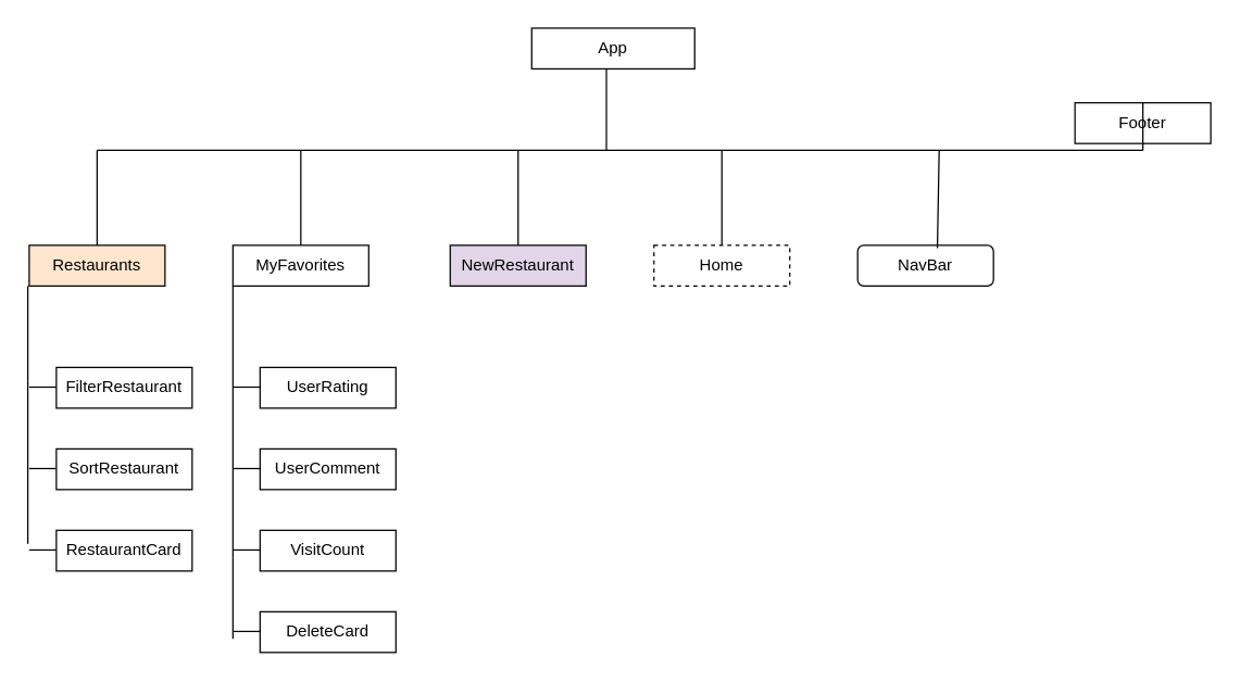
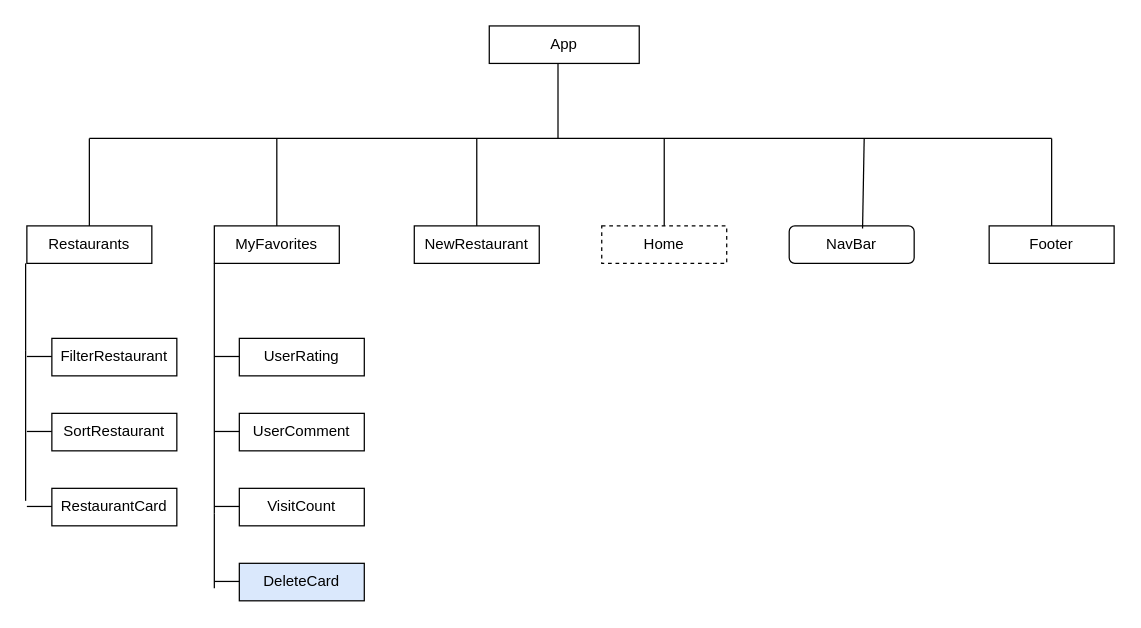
  <mxCell id="0" />
  <mxCell id="1" parent="0" />
  <mxCell id="2" value="App" style="rounded=0;whiteSpace=wrap;html=1;" vertex="1" parent="1"><mxGeometry x="391" y="20" width="120" height="30" as="geometry" /></mxCell>
  <mxCell id="3" value="" style="endArrow=none;html=1;" edge="1" parent="1"><mxGeometry width="50" height="50" relative="1" as="geometry"><mxPoint x="446" y="110" as="sourcePoint" /><mxPoint x="446" y="50" as="targetPoint" /></mxGeometry></mxCell>
  <mxCell id="4" value="" style="endArrow=none;html=1;" edge="1" parent="1"><mxGeometry width="50" height="50" relative="1" as="geometry"><mxPoint x="71" y="110" as="sourcePoint" /><mxPoint x="841" y="110" as="targetPoint" /></mxGeometry></mxCell>
  <mxCell id="5" value="" style="endArrow=none;html=1;" edge="1" parent="1"><mxGeometry width="50" height="50" relative="1" as="geometry"><mxPoint x="71" y="180" as="sourcePoint" /><mxPoint x="71" y="110" as="targetPoint" /></mxGeometry></mxCell>
- <mxCell id="6" value="Restaurants" style="rounded=0;whiteSpace=wrap;html=1;fillColor=#ffe6cc;" vertex="1" parent="1"><mxGeometry y="180" width="100" height="30" as="geometry" x="21" /></mxCell>
+ <mxCell id="6" value="Restaurants" style="rounded=0;whiteSpace=wrap;html=1;" vertex="1" parent="1"><mxGeometry y="180" width="100" height="30" as="geometry" x="21" /></mxCell>
  <mxCell id="7" value="" style="endArrow=none;html=1;" edge="1" parent="1"><mxGeometry width="50" height="50" relative="1" as="geometry"><mxPoint x="221" y="180" as="sourcePoint" /><mxPoint x="221" y="110" as="targetPoint" /></mxGeometry></mxCell>
  <mxCell id="8" value="MyFavorites" style="rounded=0;whiteSpace=wrap;html=1;" vertex="1" parent="1"><mxGeometry x="171" y="180" width="100" height="30" as="geometry" /></mxCell>
  <mxCell id="9" value="" style="endArrow=none;html=1;" edge="1" parent="1"><mxGeometry width="50" height="50" relative="1" as="geometry"><mxPoint x="381" y="180" as="sourcePoint" /><mxPoint x="381" y="110" as="targetPoint" /></mxGeometry></mxCell>
- <mxCell id="10" value="NewRestaurant" style="rounded=0;whiteSpace=wrap;html=1;fillColor=#e1d5e7;" vertex="1" parent="1"><mxGeometry x="331" y="180" width="100" height="30" as="geometry" /></mxCell>
+ <mxCell id="10" value="NewRestaurant" style="rounded=0;whiteSpace=wrap;html=1;" vertex="1" parent="1"><mxGeometry x="331" y="180" width="100" height="30" as="geometry" /></mxCell>
  <mxCell id="11" value="" style="endArrow=none;html=1;exitX=0.5;exitY=0;exitDx=0;exitDy=0;" edge="1" parent="1" source="12"><mxGeometry width="50" height="50" relative="1" as="geometry"><mxPoint x="531" y="170" as="sourcePoint" /><mxPoint x="531" y="110" as="targetPoint" /></mxGeometry></mxCell>
  <mxCell id="12" value="Home" style="rounded=0;whiteSpace=wrap;html=1;dashed=1;" vertex="1" parent="1"><mxGeometry x="481" y="180" width="100" height="30" as="geometry" /></mxCell>
  <mxCell id="13" value="NavBar" style="whiteSpace=wrap;html=1;rounded=1;" vertex="1" parent="1"><mxGeometry x="631" y="180" width="100" height="30" as="geometry" /></mxCell>
- <mxCell id="14" value="Footer" style="rounded=0;whiteSpace=wrap;html=1;" vertex="1" parent="1"><mxGeometry x="791" y="75" width="100" height="30" as="geometry" /></mxCell>
+ <mxCell id="14" value="Footer" style="rounded=0;whiteSpace=wrap;html=1;" vertex="1" parent="1"><mxGeometry x="791" y="180" width="100" height="30" as="geometry" /></mxCell>
  <mxCell id="15" value="" style="endArrow=none;html=1;exitX=0.587;exitY=0.067;exitDx=0;exitDy=0;exitPerimeter=0;" edge="1" parent="1" source="13"><mxGeometry width="50" height="50" relative="1" as="geometry"><mxPoint x="641" y="160" as="sourcePoint" /><mxPoint x="691" y="110" as="targetPoint" /></mxGeometry></mxCell>
  <mxCell id="16" value="" style="endArrow=none;html=1;exitX=0.5;exitY=0;exitDx=0;exitDy=0;" edge="1" parent="1" source="14"><mxGeometry width="50" height="50" relative="1" as="geometry"><mxPoint x="791" y="160" as="sourcePoint" /><mxPoint x="841" y="110" as="targetPoint" /></mxGeometry></mxCell>
  <mxCell id="17" value="" style="endArrow=none;html=1;" edge="1" parent="1"><mxGeometry width="50" height="50" relative="1" as="geometry"><mxPoint x="20" y="280" as="sourcePoint" /><mxPoint x="20" y="210" as="targetPoint" /></mxGeometry></mxCell>
  <mxCell id="18" value="FilterRestaurant" style="rounded=0;whiteSpace=wrap;html=1;" vertex="1" parent="1"><mxGeometry x="41" y="270" width="100" height="30" as="geometry" /></mxCell>
  <mxCell id="19" value="" style="endArrow=none;html=1;" edge="1" parent="1"><mxGeometry width="50" height="50" relative="1" as="geometry"><mxPoint y="284.5" as="sourcePoint" x="21" /><mxPoint x="41" y="284.5" as="targetPoint" /></mxGeometry></mxCell>
  <mxCell id="20" value="SortRestaurant" style="rounded=0;whiteSpace=wrap;html=1;" vertex="1" parent="1"><mxGeometry x="41" y="330" width="100" height="30" as="geometry" /></mxCell>
  <mxCell id="21" value="RestaurantCard" style="rounded=0;whiteSpace=wrap;html=1;" vertex="1" parent="1"><mxGeometry x="41" y="390" width="100" height="30" as="geometry" /></mxCell>
  <mxCell id="22" value="" style="endArrow=none;html=1;" edge="1" parent="1"><mxGeometry width="50" height="50" relative="1" as="geometry"><mxPoint x="20" y="400" as="sourcePoint" /><mxPoint x="20" y="280" as="targetPoint" /></mxGeometry></mxCell>
  <mxCell id="23" value="" style="endArrow=none;html=1;" edge="1" parent="1"><mxGeometry width="50" height="50" relative="1" as="geometry"><mxPoint y="344.5" as="sourcePoint" x="21" /><mxPoint x="41" y="344.5" as="targetPoint" /></mxGeometry></mxCell>
  <mxCell id="24" value="" style="endArrow=none;html=1;" edge="1" parent="1"><mxGeometry width="50" height="50" relative="1" as="geometry"><mxPoint y="404.5" as="sourcePoint" x="21" /><mxPoint x="41" y="404.5" as="targetPoint" /></mxGeometry></mxCell>
  <mxCell id="25" value="" style="endArrow=none;html=1;" edge="1" parent="1"><mxGeometry width="50" height="50" relative="1" as="geometry"><mxPoint x="171" y="410" as="sourcePoint" /><mxPoint x="171" y="210" as="targetPoint" /></mxGeometry></mxCell>
  <mxCell id="26" value="UserRating" style="rounded=0;whiteSpace=wrap;html=1;" vertex="1" parent="1"><mxGeometry x="191" y="270" width="100" height="30" as="geometry" /></mxCell>
  <mxCell id="27" value="UserComment" style="rounded=0;whiteSpace=wrap;html=1;" vertex="1" parent="1"><mxGeometry x="191" y="330" width="100" height="30" as="geometry" /></mxCell>
  <mxCell id="28" value="VisitCount" style="rounded=0;whiteSpace=wrap;html=1;" vertex="1" parent="1"><mxGeometry x="191" y="390" width="100" height="30" as="geometry" /></mxCell>
  <mxCell id="29" value="" style="endArrow=none;html=1;" edge="1" parent="1"><mxGeometry width="50" height="50" relative="1" as="geometry"><mxPoint x="171" y="284.5" as="sourcePoint" /><mxPoint x="191" y="284.5" as="targetPoint" /><Array as="points"><mxPoint x="181" y="284.5" /></Array></mxGeometry></mxCell>
  <mxCell id="30" value="" style="endArrow=none;html=1;" edge="1" parent="1"><mxGeometry width="50" height="50" relative="1" as="geometry"><mxPoint x="171" y="344.5" as="sourcePoint" /><mxPoint x="191" y="344.5" as="targetPoint" /></mxGeometry></mxCell>
  <mxCell id="31" value="" style="endArrow=none;html=1;" edge="1" parent="1"><mxGeometry width="50" height="50" relative="1" as="geometry"><mxPoint x="171" y="404.5" as="sourcePoint" /><mxPoint x="191" y="404.5" as="targetPoint" /></mxGeometry></mxCell>
- <mxCell id="32" value="DeleteCard" style="rounded=0;whiteSpace=wrap;html=1;" vertex="1" parent="1"><mxGeometry x="191" y="450" width="100" height="30" as="geometry" /></mxCell>
+ <mxCell id="32" value="DeleteCard" style="rounded=0;whiteSpace=wrap;html=1;fillColor=#dae8fc;" vertex="1" parent="1"><mxGeometry x="191" y="450" width="100" height="30" as="geometry" /></mxCell>
  <mxCell id="33" value="" style="endArrow=none;html=1;" edge="1" parent="1"><mxGeometry width="50" height="50" relative="1" as="geometry"><mxPoint x="171" y="470" as="sourcePoint" /><mxPoint x="171" y="410" as="targetPoint" /></mxGeometry></mxCell>
  <mxCell id="34" value="" style="endArrow=none;html=1;" edge="1" parent="1"><mxGeometry width="50" height="50" relative="1" as="geometry"><mxPoint x="171" y="464.5" as="sourcePoint" /><mxPoint x="191" y="464.5" as="targetPoint" /></mxGeometry></mxCell>
